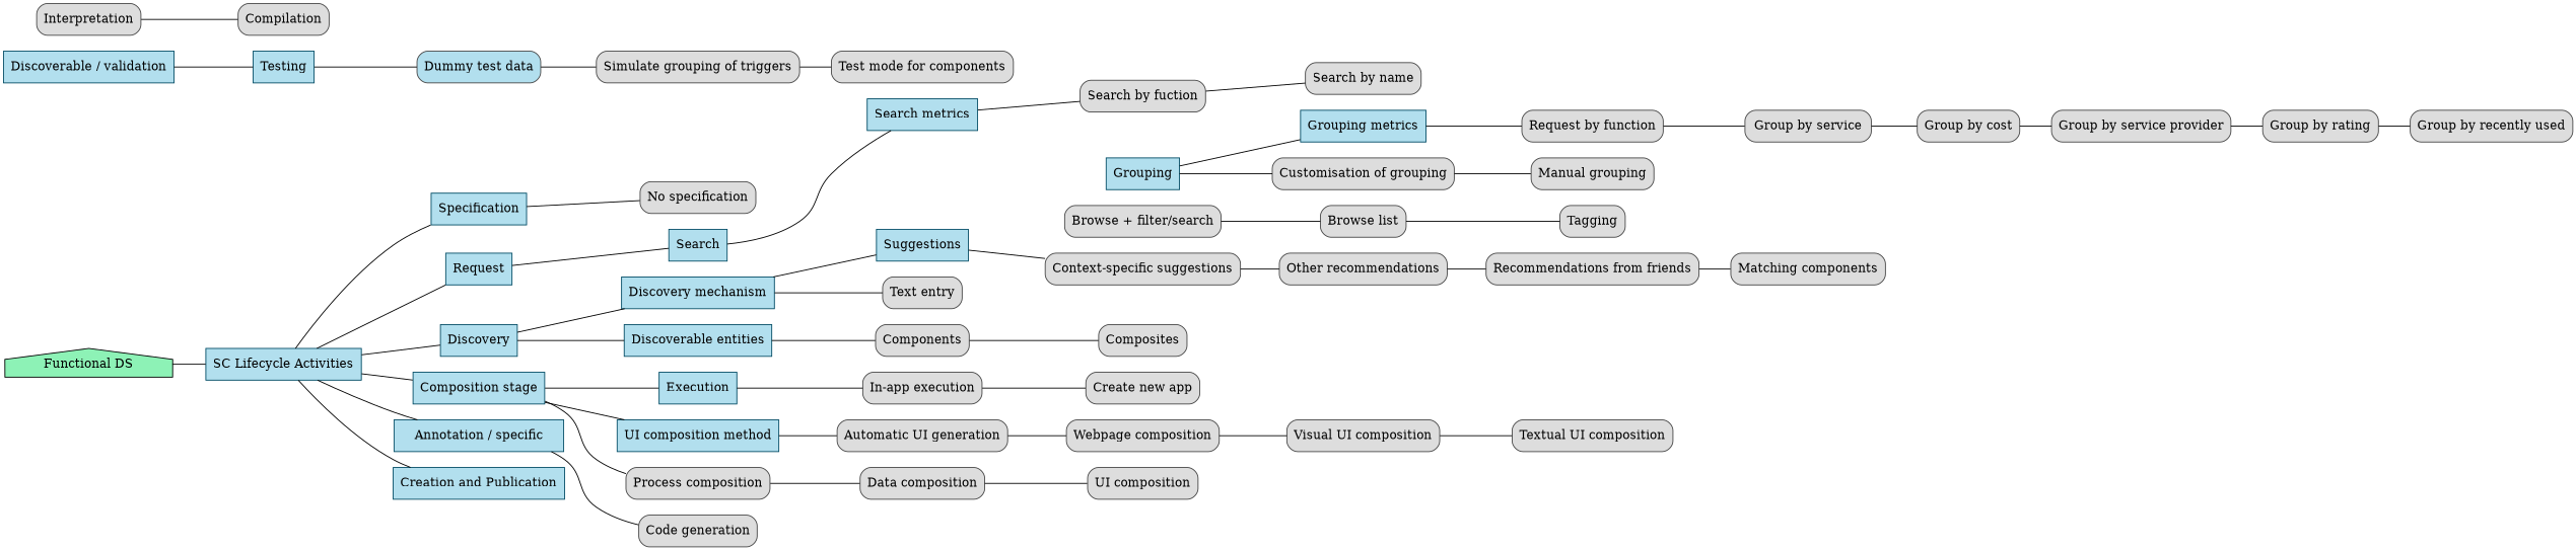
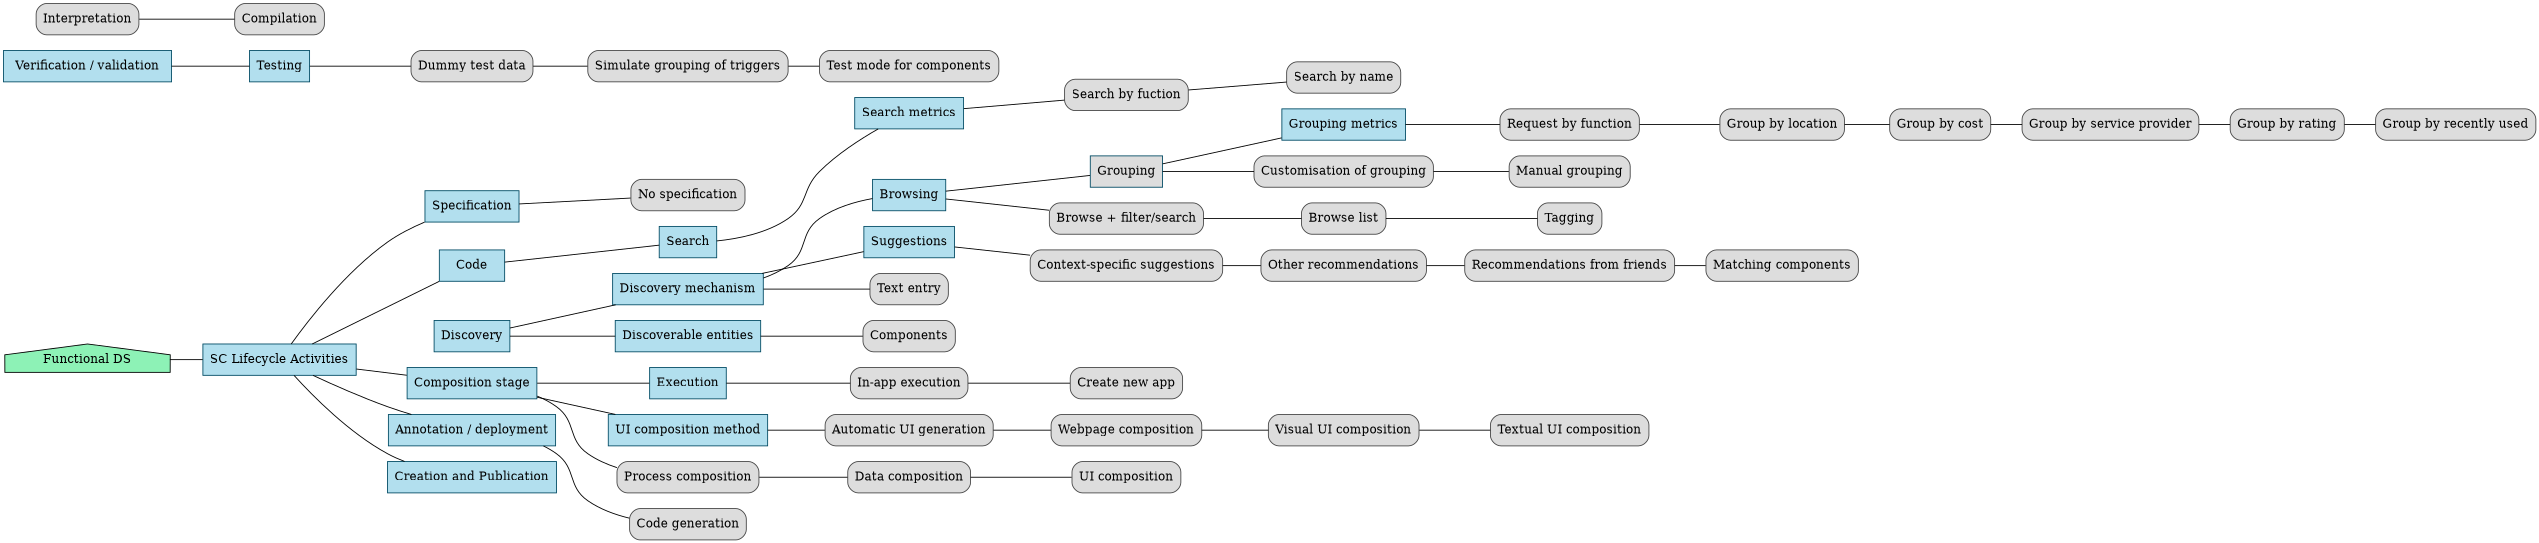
  digraph {
    rankdir=LR
    node [color="#444444" fillcolor="#DDDDDD" shape=rect style="rounded,filled" fontcolor=black]
    edge [arrowhead=none]
    "Functional DS" [color="047b35" fillcolor="#8df2b6" shape=house style=filled fontcolor=""]
    "SC Lifecycle Activities" [color="#004a63" fillcolor=lightblue2 shape=box style=filled fontcolor=""]
    Specification [color="#004a63" fillcolor=lightblue2 shape=box style=filled fontcolor=""]
-   Request [color="#004a63" fillcolor=lightblue2 shape=box style=filled fontcolor=""]
+   Request [color="#004a63" fillcolor=lightblue2 shape=box style=filled label=Code fontcolor=""]
    Discovery [color="#004a63" fillcolor=lightblue2 shape=box style=filled fontcolor=""]
    "Composition stage" [color="#004a63" fillcolor=lightblue2 shape=box style=filled fontcolor=""]
-   "Annotation / deployment" [color="#004a63" fillcolor=lightblue2 shape=box style=filled label="Annotation / specific" fontcolor=""]
+   "Annotation / deployment" [color="#004a63" fillcolor=lightblue2 shape=box style=filled fontcolor=""]
    "Creation and Publication" [color="#004a63" fillcolor=lightblue2 shape=box style=filled fontcolor=""]
    "No specification"
    Search [color="#004a63" fillcolor=lightblue2 shape=box style=filled fontcolor=""]
    "Discovery mechanism" [color="#004a63" fillcolor=lightblue2 shape=box style=filled fontcolor=""]
    "Discoverable entities" [color="#004a63" fillcolor=lightblue2 shape=box style=filled fontcolor=""]
    Execution [color="#004a63" fillcolor=lightblue2 shape=box style=filled fontcolor=""]
    "UI composition method" [color="#004a63" fillcolor=lightblue2 shape=box style=filled fontcolor=""]
    "Process composition"
-   "Verification / validation" [color="#004a63" fillcolor=lightblue2 shape=box style=filled label="Discoverable / validation" fontcolor=""]
+   "Verification / validation" [color="#004a63" fillcolor=lightblue2 shape=box style=filled fontcolor=""]
    Testing [color="#004a63" fillcolor=lightblue2 shape=box style=filled fontcolor=""]
    "Code generation"
    "In-app execution"
    "Search metrics" [color="#004a63" fillcolor=lightblue2 shape=box style=filled fontcolor=""]
+   Browsing [color="#004a63" fillcolor=lightblue2 shape=box style=filled fontcolor=""]
    Suggestions [color="#004a63" fillcolor=lightblue2 shape=box style=filled fontcolor=""]
    "Text entry"
    Components
-   Grouping [color="#004a63" fillcolor=lightblue2 shape=box style=filled fontcolor=""]
+   Grouping [color="#004a63" shape=box style=filled fontcolor=""]
    "Browse + filter/search"
    "Context-specific suggestions"
-   Composites
    "Automatic UI generation"
    "Data composition"
    "Webpage composition"
-   "Dummy test data" [fillcolor=lightblue2]
+   "Dummy test data"
    "Create new app"
    "Grouping metrics" [color="#004a63" fillcolor=lightblue2 shape=box style=filled fontcolor=""]
    "Customisation of grouping"
    "Browse list"
    "Other recommendations"
    "Search by fuction"
    "Search by name"
    n40 [label="Request by function"]
    "Manual grouping"
-   "Group by location" [label="Group by service"]
+   "Group by location"
    n43 [label="Simulate grouping of triggers"]
    Tagging
    "UI composition"
    "Visual UI composition"
    "Textual UI composition"
    Interpretation
    Compilation
    "Test mode for components"
    "Recommendations from friends"
    "Matching components"
    "Group by cost"
    "Group by service provider"
    "Group by rating"
    "Group by recently used"
    "Functional DS" -> "SC Lifecycle Activities"
    "SC Lifecycle Activities" -> Specification
    "SC Lifecycle Activities" -> Request
-   "SC Lifecycle Activities" -> Discovery
    "SC Lifecycle Activities" -> "Composition stage"
    "SC Lifecycle Activities" -> "Annotation / deployment"
    "SC Lifecycle Activities" -> "Creation and Publication"
    Specification -> "No specification"
    Request -> Search
    Discovery -> "Discovery mechanism"
    Discovery -> "Discoverable entities"
    "Composition stage" -> Execution
    "Composition stage" -> "UI composition method"
    "Composition stage" -> "Process composition"
    "Annotation / deployment" -> "Code generation"
    Search -> "Search metrics"
+   "Discovery mechanism" -> Browsing
    "Discovery mechanism" -> Suggestions
    "Discovery mechanism" -> "Text entry"
    "Discoverable entities" -> Components
    Execution -> "In-app execution"
    "UI composition method" -> "Automatic UI generation"
    "Process composition" -> "Data composition"
    "Verification / validation" -> Testing
    Testing -> "Dummy test data"
    "In-app execution" -> "Create new app"
    "Search metrics" -> "Search by fuction"
+   Browsing -> Grouping
+   Browsing -> "Browse + filter/search"
    Suggestions -> "Context-specific suggestions"
-   Components -> Composites
    Grouping -> "Grouping metrics"
    Grouping -> "Customisation of grouping"
    "Browse + filter/search" -> "Browse list"
    "Context-specific suggestions" -> "Other recommendations"
    "Automatic UI generation" -> "Webpage composition"
    "Data composition" -> "UI composition"
    "Webpage composition" -> "Visual UI composition"
    "Dummy test data" -> n43
    "Grouping metrics" -> n40
    "Customisation of grouping" -> "Manual grouping"
    "Browse list" -> Tagging
    "Other recommendations" -> "Recommendations from friends"
    "Search by fuction" -> "Search by name"
    n40 -> "Group by location"
    "Group by location" -> "Group by cost"
    n43 -> "Test mode for components"
    "Visual UI composition" -> "Textual UI composition"
    Interpretation -> Compilation
    "Recommendations from friends" -> "Matching components"
    "Group by cost" -> "Group by service provider"
    "Group by service provider" -> "Group by rating"
    "Group by rating" -> "Group by recently used"
  }
